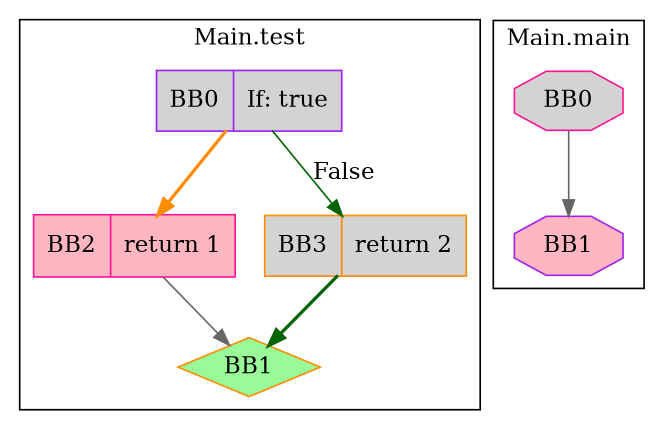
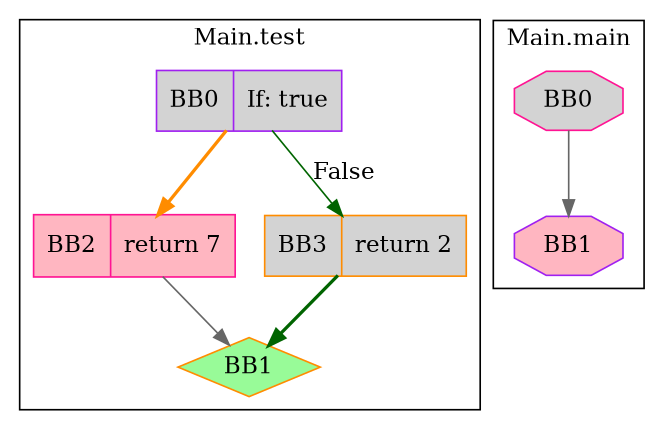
  digraph {
    rankdir=TB
    node [shape=record style=filled fillcolor=lightgrey color=purple]
    edge [color=darkgreen style=solid]
    n1 [label="BB0|If: true"]
-   n2 [label="BB2|return 1" fillcolor=lightpink color=deeppink]
+   n2 [label="BB2|return 7" fillcolor=lightpink color=deeppink]
    n3 [label="BB3|return 2" color=darkorange]
    n4 [label=BB1 shape=diamond fillcolor=palegreen color=darkorange]
    n5 [label=BB0 shape=octagon color=deeppink]
    n6 [label=BB1 shape=octagon fillcolor=lightpink]
    subgraph cluster_1 {
      label="Main.test"
      n1
      n2
      n3
      n4
    }
    subgraph cluster_2 {
      label="Main.main"
      n5
      n6
    }
    n1 -> n2 [color=darkorange style=bold]
    n1 -> n3 [label=False]
    n2 -> n4 [color=gray40]
    n3 -> n4 [style=bold]
    n5 -> n6 [color=gray40]
  }
